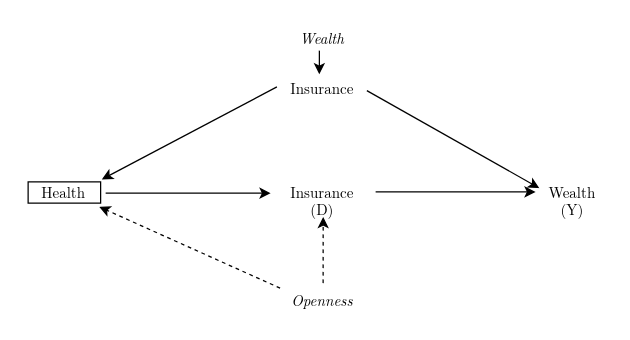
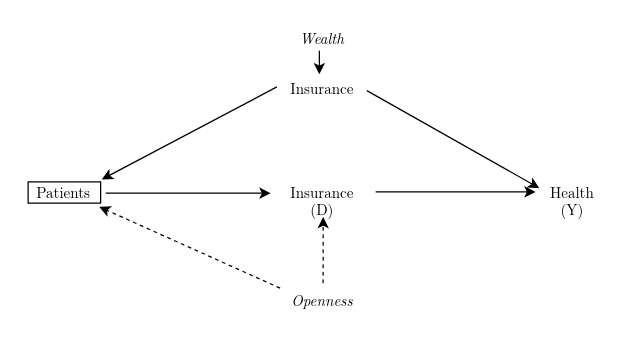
  <mxCell id="0" />
  <mxCell id="1" parent="0" />
- <mxCell id="2" value="Health&lt;br&gt;" style="text;html=1;resizable=0;points=[];autosize=1;align=center;verticalAlign=top;spacingTop=-4;fontFamily=Latin Modern Roman;" vertex="1" parent="1"><mxGeometry x="20" y="143" width="60" height="20" as="geometry" /></mxCell>
+ <mxCell id="2" value="Patients&lt;br&gt;" style="text;html=1;resizable=0;points=[];autosize=1;align=center;verticalAlign=top;spacingTop=-4;fontFamily=Latin Modern Roman;" vertex="1" parent="1"><mxGeometry x="20" y="143" width="60" height="20" as="geometry" /></mxCell>
  <mxCell id="3" value="Insurance&lt;br&gt;(D)" style="text;html=1;resizable=0;points=[];autosize=1;align=center;verticalAlign=top;spacingTop=-4;fontFamily=Latin Modern Roman;" vertex="1" parent="1"><mxGeometry x="217" y="143" width="80" height="30" as="geometry" /></mxCell>
- <mxCell id="4" value="Wealth&lt;br&gt;(Y)" style="text;html=1;resizable=0;points=[];autosize=1;align=center;verticalAlign=top;spacingTop=-4;fontFamily=Latin Modern Roman;" vertex="1" parent="1"><mxGeometry x="432" y="143" width="50" height="30" as="geometry" /></mxCell>
+ <mxCell id="4" value="Health&lt;br&gt;(Y)" style="text;html=1;resizable=0;points=[];autosize=1;align=center;verticalAlign=top;spacingTop=-4;fontFamily=Latin Modern Roman;" vertex="1" parent="1"><mxGeometry x="432" y="143" width="50" height="30" as="geometry" /></mxCell>
  <mxCell id="5" value="&lt;i&gt;Openness&lt;/i&gt;" style="text;html=1;resizable=0;points=[];autosize=1;align=center;verticalAlign=top;spacingTop=-4;fontFamily=Latin Modern Roman;" vertex="1" parent="1"><mxGeometry x="227" y="230" width="60" height="20" as="geometry" /></mxCell>
  <mxCell id="6" value="Insurance" style="text;html=1;resizable=0;points=[];autosize=1;align=center;verticalAlign=top;spacingTop=-4;fontFamily=Latin Modern Roman;" vertex="1" parent="1"><mxGeometry x="222" y="60" width="70" height="20" as="geometry" /></mxCell>
  <mxCell id="7" value="&lt;i&gt;Wealth&lt;/i&gt;" style="text;html=1;resizable=0;points=[];autosize=1;align=center;verticalAlign=top;spacingTop=-4;fontFamily=Latin Modern Roman;" vertex="1" parent="1"><mxGeometry x="232" y="20" width="50" height="20" as="geometry" /></mxCell>
  <mxCell id="8" value="" style="endArrow=classic;html=1;exitX=1.014;exitY=0.6;exitDx=0;exitDy=0;exitPerimeter=0;" edge="1" parent="1" source="6"><mxGeometry width="50" height="50" relative="1" as="geometry"><mxPoint x="342" y="200" as="sourcePoint" /><mxPoint x="431" y="150" as="targetPoint" /></mxGeometry></mxCell>
  <mxCell id="9" value="" style="endArrow=classic;html=1;" edge="1" parent="1"><mxGeometry width="50" height="50" relative="1" as="geometry"><mxPoint x="300" y="153" as="sourcePoint" /><mxPoint x="428" y="153" as="targetPoint" /></mxGeometry></mxCell>
  <mxCell id="10" value="" style="endArrow=classic;html=1;entryX=0.513;entryY=1;entryDx=0;entryDy=0;entryPerimeter=0;dashed=1;" edge="1" parent="1" target="3"><mxGeometry width="50" height="50" relative="1" as="geometry"><mxPoint x="258" y="226" as="sourcePoint" /><mxPoint x="202" y="210" as="targetPoint" /></mxGeometry></mxCell>
  <mxCell id="11" value="" style="endArrow=classic;html=1;entryX=0.983;entryY=1.1;entryDx=0;entryDy=0;entryPerimeter=0;exitX=-0.057;exitY=0;exitDx=0;exitDy=0;exitPerimeter=0;dashed=1;" edge="1" parent="1" source="5" target="2"><mxGeometry width="50" height="50" relative="1" as="geometry"><mxPoint x="132" y="260" as="sourcePoint" /><mxPoint x="182" y="210" as="targetPoint" /></mxGeometry></mxCell>
  <mxCell id="12" value="" style="endArrow=classic;html=1;exitX=1.067;exitY=0.55;exitDx=0;exitDy=0;exitPerimeter=0;" edge="1" parent="1" source="2"><mxGeometry width="50" height="50" relative="1" as="geometry"><mxPoint x="142" y="190" as="sourcePoint" /><mxPoint x="216" y="154" as="targetPoint" /></mxGeometry></mxCell>
  <mxCell id="13" value="" style="endArrow=classic;html=1;entryX=1.017;entryY=0;entryDx=0;entryDy=0;entryPerimeter=0;exitX=-0.014;exitY=0.45;exitDx=0;exitDy=0;exitPerimeter=0;" edge="1" parent="1" source="6" target="2"><mxGeometry width="50" height="50" relative="1" as="geometry"><mxPoint x="172" y="150" as="sourcePoint" /><mxPoint x="222" y="100" as="targetPoint" /></mxGeometry></mxCell>
  <mxCell id="14" value="" style="endArrow=classic;html=1;entryX=0.471;entryY=-0.05;entryDx=0;entryDy=0;entryPerimeter=0;" edge="1" parent="1" target="6"><mxGeometry width="50" height="50" relative="1" as="geometry"><mxPoint x="255" y="40" as="sourcePoint" /><mxPoint x="272" y="90" as="targetPoint" /></mxGeometry></mxCell>
  <mxCell id="15" value="" style="rounded=0;whiteSpace=wrap;html=1;fontFamily=Latin Modern Roman;align=center;fillColor=none;" vertex="1" parent="1"><mxGeometry x="22" y="145" width="58" height="17" as="geometry" /></mxCell>
